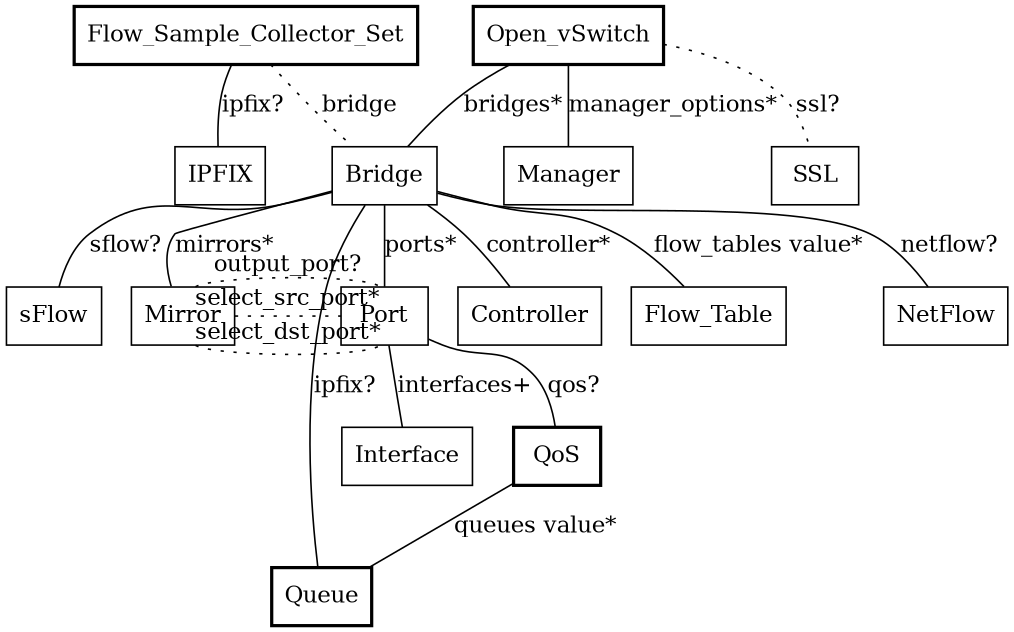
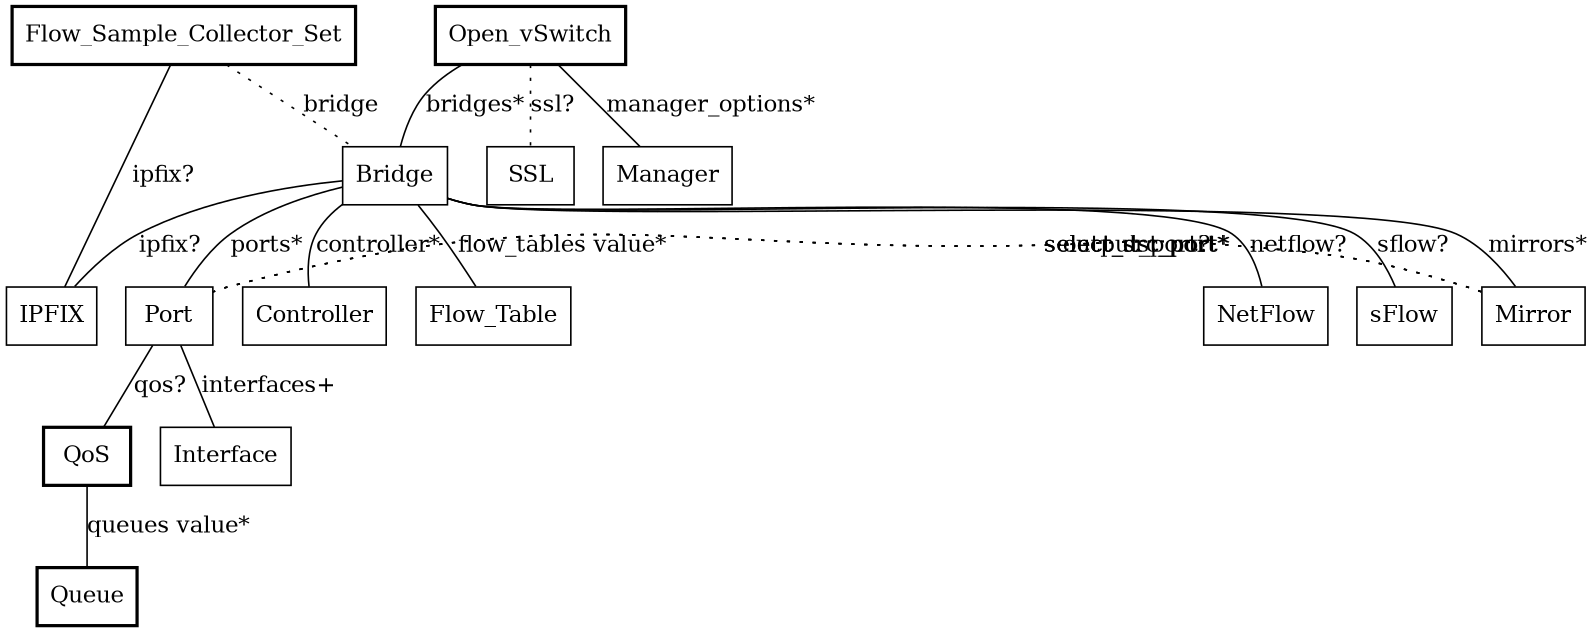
  digraph {
    node [shape=box]
    edge [arrowhead=none arrowtail=none dir=none]
    Bridge
    sFlow
    Mirror
    IPFIX
    Port
    Controller
    Flow_Table
    NetFlow
    QoS [style=bold]
    Interface
    Queue [style=bold]
    Flow_Sample_Collector_Set [style=bold]
    Open_vSwitch [style=bold]
    SSL
    Manager
    Bridge -> sFlow [label="sflow?"]
    Bridge -> Mirror [label="mirrors*"]
-   Bridge -> Queue [label="ipfix?"]
+   Bridge -> IPFIX [label="ipfix?"]
    Bridge -> Port [label="ports*"]
    Bridge -> Controller [label="controller*"]
    Bridge -> Flow_Table [label="flow_tables value*"]
    Bridge -> NetFlow [label="netflow?"]
    Mirror -> Port [constraint=false label="select_src_port*" style=dotted]
    Mirror -> Port [constraint=false label="output_port?" style=dotted]
    Mirror -> Port [constraint=false label="select_dst_port*" style=dotted]
    Port -> QoS [label="qos?"]
    Port -> Interface [label="interfaces+"]
    QoS -> Queue [label="queues value*"]
    Flow_Sample_Collector_Set -> Bridge [label=bridge style=dotted]
    Flow_Sample_Collector_Set -> IPFIX [label="ipfix?"]
    Open_vSwitch -> Bridge [label="bridges*"]
    Open_vSwitch -> SSL [label="ssl?" style=dotted]
    Open_vSwitch -> Manager [label="manager_options*"]
  }
